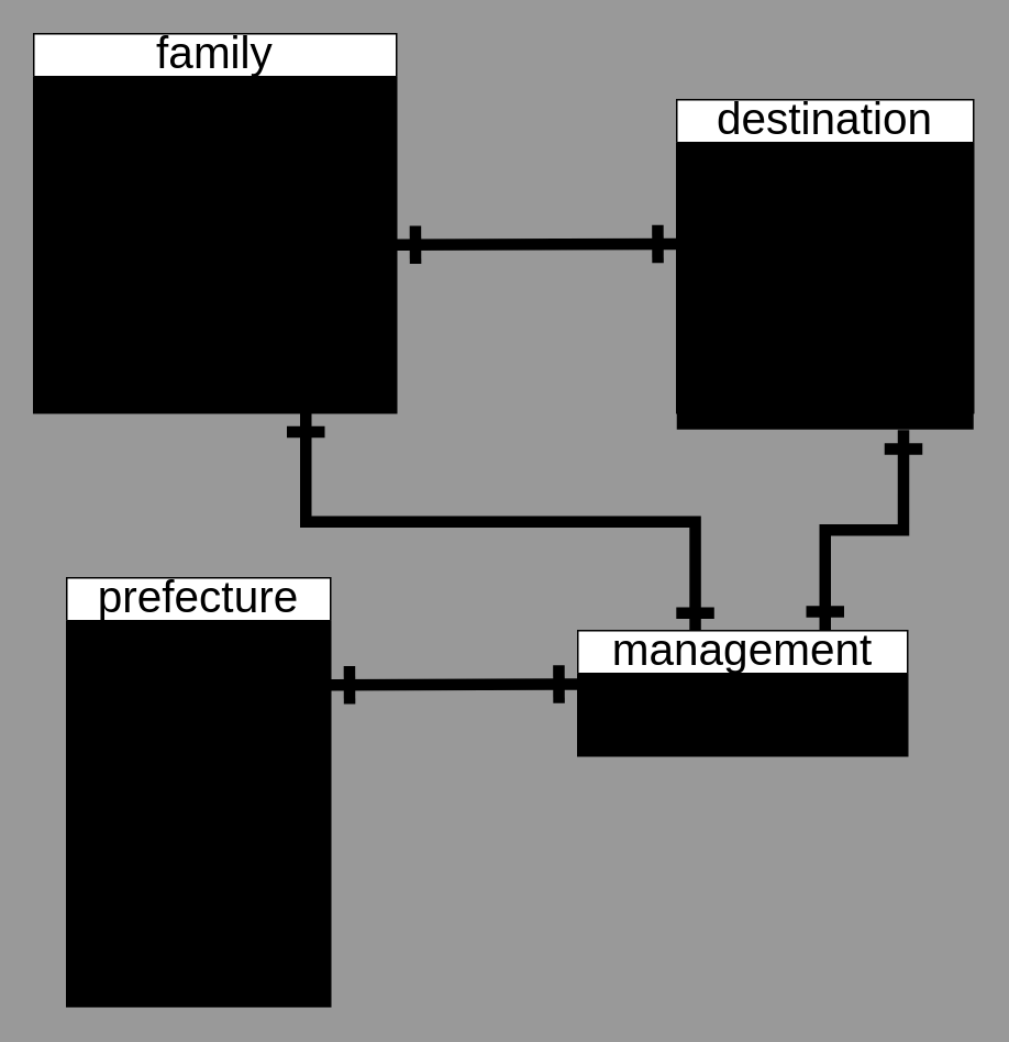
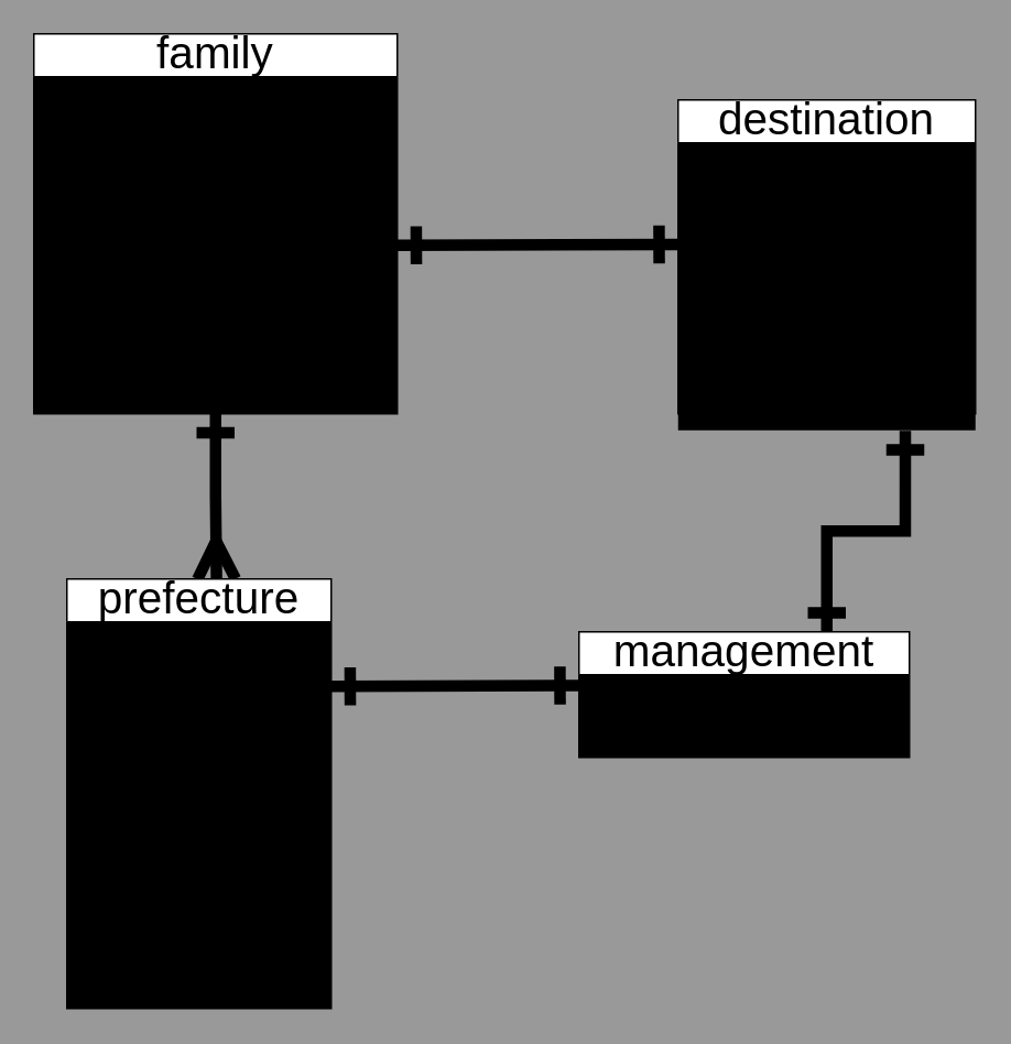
  <mxCell id="0" />
  <mxCell id="1" parent="0" />
  <mxCell id="2" value="&lt;br&gt;" style="text;html=1;align=center;verticalAlign=middle;resizable=0;points=[];autosize=1;fontSize=19;" parent="1" vertex="1"><mxGeometry x="120" y="405" width="20" height="30" as="geometry" /></mxCell>
- <mxCell id="4" style="edgeStyle=orthogonalEdgeStyle;rounded=0;orthogonalLoop=1;jettySize=auto;html=1;exitX=0.75;exitY=1;exitDx=0;exitDy=0;entryX=0.356;entryY=0.01;entryDx=0;entryDy=0;entryPerimeter=0;startArrow=ERone;startFill=0;startSize=15;endArrow=ERone;endFill=0;endSize=15;targetPerimeterSpacing=0;strokeColor=#000000;strokeWidth=7;fontSize=20;fontColor=#000000;" edge="1" parent="1" source="5" target="11"><mxGeometry relative="1" as="geometry" /></mxCell>
+ <mxCell id="3" style="edgeStyle=orthogonalEdgeStyle;rounded=0;orthogonalLoop=1;jettySize=auto;html=1;exitX=0.5;exitY=1;exitDx=0;exitDy=0;entryX=0.566;entryY=0;entryDx=0;entryDy=0;entryPerimeter=0;startArrow=ERone;startFill=0;startSize=15;endArrow=ERmany;endFill=0;endSize=15;targetPerimeterSpacing=0;strokeColor=#000000;strokeWidth=7;fontSize=20;fontColor=#000000;" edge="1" parent="1" source="5" target="8"><mxGeometry relative="1" as="geometry" /></mxCell>
  <mxCell id="5" value="family" style="swimlane;fontStyle=0;childLayout=stackLayout;horizontal=1;startSize=26;horizontalStack=0;resizeParent=1;resizeParentMax=0;resizeLast=0;collapsible=1;marginBottom=0;align=center;fontSize=27;gradientColor=none;strokeColor=#000000;fontColor=#000000;fillColor=#FFFFFF;verticalAlign=bottom;" parent="1" vertex="1"><mxGeometry x="20" y="20" width="220" height="230" as="geometry" /></mxCell>
  <mxCell id="6" value="nickname&#10;email&#10;encrypted_password&#10;family_name&#10;first_name&#10;family_name_kana&#10;first_name_kana&#10;birth_day&#10;" style="text;strokeColor=none;spacingLeft=4;spacingRight=4;overflow=hidden;rotatable=0;points=[[0,0.5],[1,0.5]];portConstraint=eastwest;fontSize=20;fillColor=#000000;" parent="5" vertex="1"><mxGeometry y="26" width="220" height="204" as="geometry" /></mxCell>
  <mxCell id="7" style="edgeStyle=orthogonalEdgeStyle;rounded=0;orthogonalLoop=1;jettySize=auto;html=1;exitX=1;exitY=0.25;exitDx=0;exitDy=0;startArrow=ERone;startFill=0;startSize=15;endArrow=ERone;endFill=0;endSize=15;targetPerimeterSpacing=0;strokeColor=#000000;strokeWidth=7;fontSize=20;fontColor=#000000;" edge="1" parent="1" source="8"><mxGeometry relative="1" as="geometry"><mxPoint x="350" y="414.529" as="targetPoint" /></mxGeometry></mxCell>
  <mxCell id="8" value="prefecture" style="swimlane;fontStyle=0;childLayout=stackLayout;horizontal=1;startSize=26;horizontalStack=0;resizeParent=1;resizeParentMax=0;resizeLast=0;collapsible=1;marginBottom=0;align=center;fontSize=27;gradientColor=none;verticalAlign=bottom;fontColor=#000000;fillColor=#FFFFFF;" parent="1" vertex="1"><mxGeometry x="40" y="350" width="160" height="260" as="geometry" /></mxCell>
  <mxCell id="9" value="name&#10;price&#10;descripion&#10;status_id&#10;prefecture_id&#10;area&#10;state&#10;days&#10;user_id" style="text;strokeColor=none;spacingLeft=4;spacingRight=4;overflow=hidden;rotatable=0;points=[[0,0.5],[1,0.5]];portConstraint=eastwest;fontSize=20;fillColor=#000000;" parent="8" vertex="1"><mxGeometry y="26" width="160" height="234" as="geometry" /></mxCell>
  <mxCell id="10" style="edgeStyle=orthogonalEdgeStyle;rounded=0;orthogonalLoop=1;jettySize=auto;html=1;exitX=0.75;exitY=0;exitDx=0;exitDy=0;entryX=0.764;entryY=1.002;entryDx=0;entryDy=0;entryPerimeter=0;startArrow=ERone;startFill=0;startSize=15;endArrow=ERone;endFill=0;endSize=15;targetPerimeterSpacing=0;strokeColor=#000000;strokeWidth=7;fontSize=20;fontColor=#000000;" edge="1" parent="1" source="11" target="14"><mxGeometry relative="1" as="geometry" /></mxCell>
  <mxCell id="11" value="management" style="swimlane;fontStyle=0;childLayout=stackLayout;horizontal=1;startSize=26;horizontalStack=0;resizeParent=1;resizeParentMax=0;resizeLast=0;collapsible=1;marginBottom=0;align=center;fontSize=27;fillColor=#FFFFFF;fontColor=#000000;verticalAlign=bottom;" vertex="1" parent="1"><mxGeometry x="350" y="382" width="200" height="76" as="geometry" /></mxCell>
  <mxCell id="12" value="state_id&#10;item_id" style="text;strokeColor=none;spacingLeft=4;spacingRight=4;overflow=hidden;rotatable=0;points=[[0,0.5],[1,0.5]];portConstraint=eastwest;fontSize=20;fillColor=#000000;verticalAlign=bottom;spacingBottom=4;" vertex="1" parent="11"><mxGeometry y="26" width="200" height="50" as="geometry" /></mxCell>
  <mxCell id="13" value="destination" style="swimlane;fontStyle=0;childLayout=stackLayout;horizontal=1;startSize=26;horizontalStack=0;resizeParent=1;resizeParentMax=0;resizeLast=0;collapsible=1;marginBottom=0;align=center;fontSize=27;gradientColor=none;fillColor=#FFFFFF;fontColor=#000000;verticalAlign=bottom;" parent="1" vertex="1"><mxGeometry x="410" y="60" width="180" height="190" as="geometry" /></mxCell>
  <mxCell id="14" value="post_code&#10;prefecture_id&#10;city&#10;adress&#10;building_name&#10;phone_numeber&#10;management_id" style="text;strokeColor=none;spacingLeft=4;spacingRight=4;overflow=hidden;rotatable=0;points=[[0,0.5],[1,0.5]];portConstraint=eastwest;fontSize=20;fillColor=#000000;" vertex="1" parent="1"><mxGeometry x="410" y="86" width="180" height="174" as="geometry" /></mxCell>
  <mxCell id="15" style="edgeStyle=orthogonalEdgeStyle;rounded=0;orthogonalLoop=1;jettySize=auto;html=1;exitX=1;exitY=0.5;exitDx=0;exitDy=0;startArrow=ERone;startFill=0;startSize=15;endArrow=ERone;endFill=0;endSize=15;targetPerimeterSpacing=0;strokeColor=#000000;strokeWidth=7;fontSize=20;fontColor=#000000;" edge="1" parent="1" source="6"><mxGeometry relative="1" as="geometry"><mxPoint x="410" y="147.471" as="targetPoint" /></mxGeometry></mxCell>
